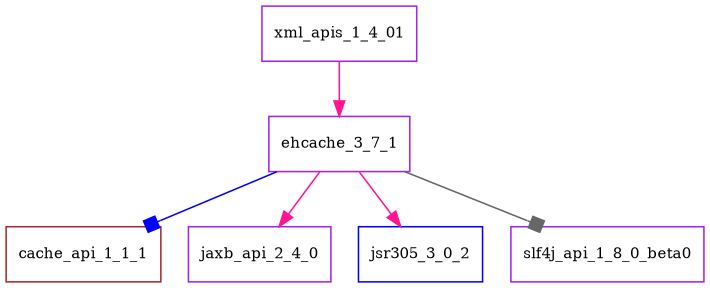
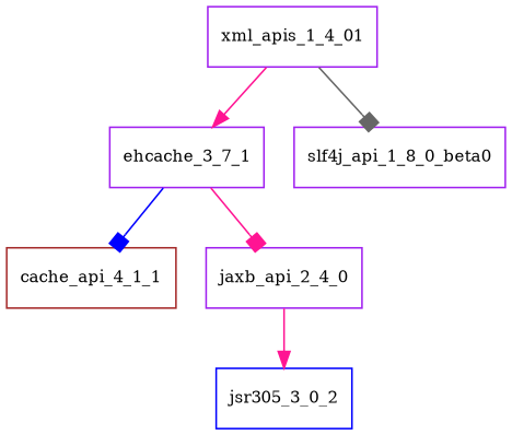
  digraph {
    node [color=purple fontsize=10.0 shape=box]
    edge [arrowhead=box color=deeppink]
-   cache_api_1_1_1 [color=brown]
+   cache_api_1_1_1 [color=brown label=cache_api_4_1_1]
    ehcache_3_7_1
    jaxb_api_2_4_0
    jsr305_3_0_2 [color=blue]
    n5 [label=slf4j_api_1_8_0_beta0]
    xml_apis_1_4_01
    ehcache_3_7_1 -> cache_api_1_1_1 [color=blue]
-   ehcache_3_7_1 -> jaxb_api_2_4_0 [arrowhead=normal]
-   ehcache_3_7_1 -> jsr305_3_0_2 [arrowhead=normal]
-   ehcache_3_7_1 -> n5 [color=gray40]
+   ehcache_3_7_1 -> jaxb_api_2_4_0
+   jaxb_api_2_4_0 -> jsr305_3_0_2 [arrowhead=normal]
+   xml_apis_1_4_01 -> n5 [color=gray40]
    xml_apis_1_4_01 -> ehcache_3_7_1 [arrowhead=normal]
  }
